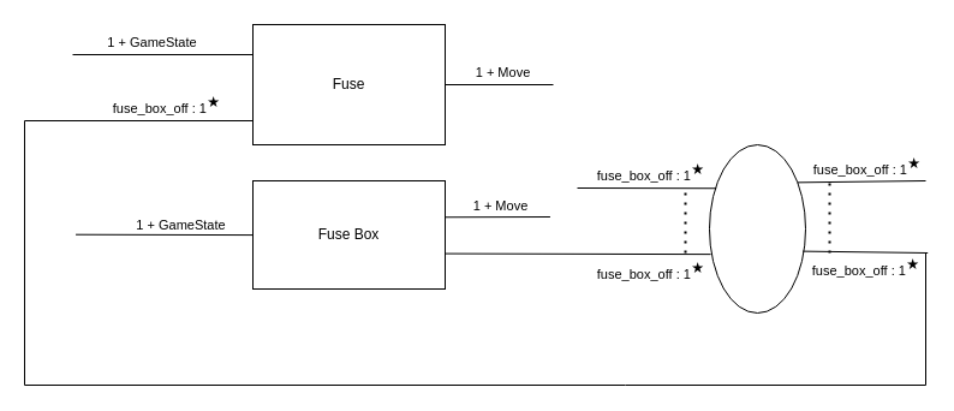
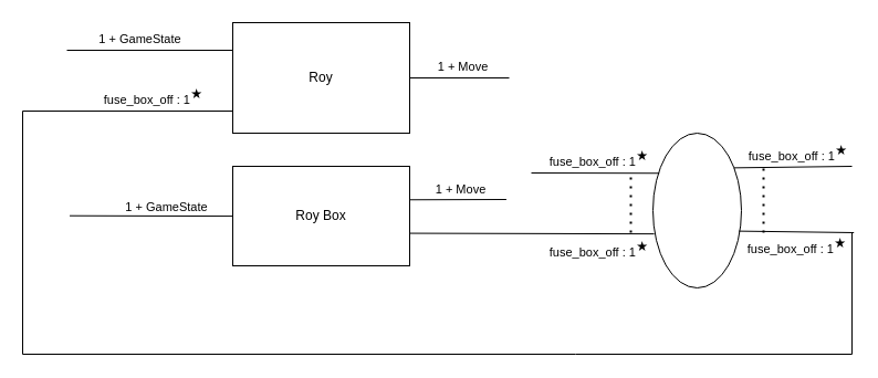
  <mxCell id="0" />
  <mxCell id="1" parent="0" />
- <mxCell id="2" value="Fuse" style="rounded=0;whiteSpace=wrap;html=1;" vertex="1" parent="1"><mxGeometry x="210" y="20" width="160" height="100" as="geometry" /></mxCell>
+ <mxCell id="2" value="Roy" style="rounded=0;whiteSpace=wrap;html=1;" vertex="1" parent="1"><mxGeometry x="210" y="20" width="160" height="100" as="geometry" /></mxCell>
  <mxCell id="3" value="" style="endArrow=none;html=1;rounded=0;exitX=0;exitY=0.25;exitDx=0;exitDy=0;" edge="1" parent="1" source="2"><mxGeometry width="50" height="50" relative="1" as="geometry"><mxPoint x="470" y="190" as="sourcePoint" /><mxPoint x="60" y="45" as="targetPoint" /></mxGeometry></mxCell>
  <mxCell id="4" value="1 + GameState" style="edgeLabel;html=1;align=center;verticalAlign=bottom;resizable=0;points=[];labelPosition=center;verticalLabelPosition=top;" vertex="1" connectable="0" parent="3"><mxGeometry x="0.133" y="-2" relative="1" as="geometry"><mxPoint as="offset" /></mxGeometry></mxCell>
  <mxCell id="5" value="" style="endArrow=none;html=1;rounded=0;exitX=0;exitY=0.75;exitDx=0;exitDy=0;" edge="1" parent="1"><mxGeometry width="50" height="50" relative="1" as="geometry"><mxPoint x="210" y="100" as="sourcePoint" /><mxPoint x="60" y="100" as="targetPoint" /></mxGeometry></mxCell>
  <mxCell id="6" value="fuse_box_off : 1&lt;span style=&quot;font-family: -apple-system, &amp;quot;system-ui&amp;quot;, &amp;quot;Segoe UI&amp;quot;, Roboto, sans-serif; font-size: 13px; text-align: left; text-wrap-mode: wrap; background-color: rgb(255, 255, 255);&quot;&gt;&lt;font style=&quot;color: rgb(0, 0, 0);&quot;&gt;&lt;sup&gt;★&lt;/sup&gt;&lt;/font&gt;&lt;/span&gt;" style="edgeLabel;html=1;align=center;verticalAlign=bottom;resizable=0;points=[];labelPosition=center;verticalLabelPosition=top;" vertex="1" connectable="0" parent="5"><mxGeometry x="-0.022" y="-1" relative="1" as="geometry"><mxPoint as="offset" /></mxGeometry></mxCell>
  <mxCell id="7" value="" style="endArrow=none;html=1;rounded=0;exitX=1;exitY=0.5;exitDx=0;exitDy=0;" edge="1" parent="1" source="2"><mxGeometry width="50" height="50" relative="1" as="geometry"><mxPoint x="760" y="10" as="sourcePoint" /><mxPoint x="460" y="70" as="targetPoint" /></mxGeometry></mxCell>
  <mxCell id="8" value="1 + Move" style="edgeLabel;html=1;align=center;verticalAlign=bottom;resizable=0;points=[];labelPosition=center;verticalLabelPosition=top;" vertex="1" connectable="0" parent="7"><mxGeometry x="0.035" y="2" relative="1" as="geometry"><mxPoint as="offset" /></mxGeometry></mxCell>
- <mxCell id="9" value="Fuse Box" style="rounded=0;whiteSpace=wrap;html=1;" vertex="1" parent="1"><mxGeometry x="210" y="150" width="160" height="90" as="geometry" /></mxCell>
+ <mxCell id="9" value="Roy Box" style="rounded=0;whiteSpace=wrap;html=1;" vertex="1" parent="1"><mxGeometry x="210" y="150" width="160" height="90" as="geometry" /></mxCell>
  <mxCell id="10" value="" style="endArrow=none;html=1;rounded=0;entryX=-0.016;entryY=0.571;entryDx=0;entryDy=0;entryPerimeter=0;" edge="1" parent="1"><mxGeometry width="50" height="50" relative="1" as="geometry"><mxPoint x="62.56" y="194.71" as="sourcePoint" /><mxPoint x="210" y="195.1" as="targetPoint" /></mxGeometry></mxCell>
  <mxCell id="11" value="1 + GameState" style="edgeLabel;html=1;align=center;verticalAlign=bottom;resizable=0;points=[];labelPosition=center;verticalLabelPosition=top;" vertex="1" connectable="0" parent="10"><mxGeometry x="0.182" relative="1" as="geometry"><mxPoint as="offset" /></mxGeometry></mxCell>
  <mxCell id="12" value="" style="endArrow=none;html=1;rounded=0;entryX=1.016;entryY=0.203;entryDx=0;entryDy=0;entryPerimeter=0;" edge="1" parent="1"><mxGeometry width="50" height="50" relative="1" as="geometry"><mxPoint x="457.44" y="180" as="sourcePoint" /><mxPoint x="370" y="180.27" as="targetPoint" /></mxGeometry></mxCell>
  <mxCell id="13" value="1 + Move" style="edgeLabel;html=1;align=center;verticalAlign=middle;resizable=0;points=[];" vertex="1" connectable="0" parent="12"><mxGeometry x="-0.046" y="-1" relative="1" as="geometry"><mxPoint y="-9" as="offset" /></mxGeometry></mxCell>
  <mxCell id="14" value="" style="endArrow=none;html=1;rounded=0;exitX=1.002;exitY=0.673;exitDx=0;exitDy=0;exitPerimeter=0;entryX=0.014;entryY=0.651;entryDx=0;entryDy=0;entryPerimeter=0;" edge="1" parent="1" target="19"><mxGeometry width="50" height="50" relative="1" as="geometry"><mxPoint x="370" y="210.57" as="sourcePoint" /><mxPoint x="520" y="210" as="targetPoint" /></mxGeometry></mxCell>
  <mxCell id="15" value="fuse_box_off : 1&lt;span style=&quot;text-wrap-mode: wrap; font-family: -apple-system, &amp;quot;system-ui&amp;quot;, &amp;quot;Segoe UI&amp;quot;, Roboto, sans-serif; font-size: 13px; text-align: left; background-color: rgb(255, 255, 255);&quot;&gt;&lt;font style=&quot;color: rgb(0, 0, 0);&quot;&gt;&lt;sup&gt;★&lt;/sup&gt;&lt;/font&gt;&lt;/span&gt;" style="edgeLabel;html=1;align=center;verticalAlign=top;resizable=0;points=[];labelPosition=center;verticalLabelPosition=bottom;" vertex="1" connectable="0" parent="14"><mxGeometry x="0.312" y="1" relative="1" as="geometry"><mxPoint x="25" as="offset" /></mxGeometry></mxCell>
  <mxCell id="16" value="" style="endArrow=none;html=1;rounded=0;" edge="1" parent="1"><mxGeometry width="50" height="50" relative="1" as="geometry"><mxPoint x="20" y="320" as="sourcePoint" /><mxPoint x="520" y="320" as="targetPoint" /></mxGeometry></mxCell>
  <mxCell id="17" value="" style="endArrow=none;html=1;rounded=0;" edge="1" parent="1"><mxGeometry width="50" height="50" relative="1" as="geometry"><mxPoint x="20" y="320" as="sourcePoint" /><mxPoint x="20" y="100" as="targetPoint" /></mxGeometry></mxCell>
  <mxCell id="18" value="" style="endArrow=none;html=1;rounded=0;" edge="1" parent="1"><mxGeometry width="50" height="50" relative="1" as="geometry"><mxPoint x="20" y="100" as="sourcePoint" /><mxPoint x="80" y="100" as="targetPoint" /></mxGeometry></mxCell>
  <mxCell id="19" value="" style="ellipse;whiteSpace=wrap;html=1;" vertex="1" parent="1"><mxGeometry x="590" y="120" width="80" height="140" as="geometry" /></mxCell>
  <mxCell id="20" value="" style="endArrow=none;html=1;rounded=0;entryX=0.071;entryY=0.259;entryDx=0;entryDy=0;entryPerimeter=0;" edge="1" parent="1" target="19"><mxGeometry width="50" height="50" relative="1" as="geometry"><mxPoint x="480" y="156" as="sourcePoint" /><mxPoint x="330" y="50" as="targetPoint" /></mxGeometry></mxCell>
  <mxCell id="21" value="fuse_box_off : 1&lt;span style=&quot;text-wrap-mode: wrap; font-family: -apple-system, &amp;quot;system-ui&amp;quot;, &amp;quot;Segoe UI&amp;quot;, Roboto, sans-serif; font-size: 13px; text-align: left; background-color: rgb(255, 255, 255);&quot;&gt;&lt;font style=&quot;color: rgb(0, 0, 0);&quot;&gt;&lt;sup&gt;★&lt;/sup&gt;&lt;/font&gt;&lt;/span&gt;" style="edgeLabel;html=1;align=center;verticalAlign=bottom;resizable=0;points=[];labelPosition=center;verticalLabelPosition=top;" vertex="1" connectable="0" parent="20"><mxGeometry x="0.319" y="1" relative="1" as="geometry"><mxPoint x="-16" as="offset" /></mxGeometry></mxCell>
  <mxCell id="22" value="" style="endArrow=none;dashed=1;html=1;dashPattern=1 3;strokeWidth=2;rounded=0;" edge="1" parent="1"><mxGeometry width="50" height="50" relative="1" as="geometry"><mxPoint x="570" y="210" as="sourcePoint" /><mxPoint x="570" y="160" as="targetPoint" /></mxGeometry></mxCell>
  <mxCell id="23" value="" style="endArrow=none;html=1;rounded=0;exitX=0.914;exitY=0.224;exitDx=0;exitDy=0;exitPerimeter=0;" edge="1" parent="1" source="19"><mxGeometry width="50" height="50" relative="1" as="geometry"><mxPoint x="280" y="190" as="sourcePoint" /><mxPoint x="770" y="150" as="targetPoint" /></mxGeometry></mxCell>
  <mxCell id="24" value="fuse_box_off : 1&lt;span style=&quot;text-wrap-mode: wrap; font-family: -apple-system, &amp;quot;system-ui&amp;quot;, &amp;quot;Segoe UI&amp;quot;, Roboto, sans-serif; font-size: 13px; text-align: left; background-color: rgb(255, 255, 255);&quot;&gt;&lt;font style=&quot;color: rgb(0, 0, 0);&quot;&gt;&lt;sup&gt;★&lt;/sup&gt;&lt;/font&gt;&lt;/span&gt;" style="edgeLabel;html=1;align=center;verticalAlign=bottom;resizable=0;points=[];labelPosition=center;verticalLabelPosition=top;" vertex="1" connectable="0" parent="23"><mxGeometry x="0.155" y="-1" relative="1" as="geometry"><mxPoint x="-5" y="-2" as="offset" /></mxGeometry></mxCell>
  <mxCell id="25" value="" style="endArrow=none;html=1;rounded=0;exitX=0.971;exitY=0.633;exitDx=0;exitDy=0;exitPerimeter=0;" edge="1" parent="1" source="19"><mxGeometry width="50" height="50" relative="1" as="geometry"><mxPoint x="280" y="190" as="sourcePoint" /><mxPoint x="771.714" y="210" as="targetPoint" /></mxGeometry></mxCell>
  <mxCell id="26" value="fuse_box_off : 1&lt;span style=&quot;text-wrap-mode: wrap; font-family: -apple-system, &amp;quot;system-ui&amp;quot;, &amp;quot;Segoe UI&amp;quot;, Roboto, sans-serif; font-size: 13px; text-align: left; background-color: rgb(255, 255, 255);&quot;&gt;&lt;font style=&quot;color: rgb(0, 0, 0);&quot;&gt;&lt;sup&gt;★&lt;/sup&gt;&lt;/font&gt;&lt;/span&gt;" style="edgeLabel;html=1;align=center;verticalAlign=top;resizable=0;points=[];labelPosition=center;verticalLabelPosition=bottom;" vertex="1" connectable="0" parent="25"><mxGeometry x="-0.055" y="2" relative="1" as="geometry"><mxPoint x="3" as="offset" /></mxGeometry></mxCell>
  <mxCell id="27" value="" style="endArrow=none;html=1;rounded=0;" edge="1" parent="1"><mxGeometry width="50" height="50" relative="1" as="geometry"><mxPoint x="770" y="210" as="sourcePoint" /><mxPoint x="770" y="320" as="targetPoint" /></mxGeometry></mxCell>
  <mxCell id="28" value="" style="endArrow=none;html=1;rounded=0;" edge="1" parent="1"><mxGeometry width="50" height="50" relative="1" as="geometry"><mxPoint x="520" y="320" as="sourcePoint" /><mxPoint x="770" y="320" as="targetPoint" /></mxGeometry></mxCell>
  <mxCell id="29" value="" style="endArrow=none;dashed=1;html=1;dashPattern=1 3;strokeWidth=2;rounded=0;" edge="1" parent="1"><mxGeometry width="50" height="50" relative="1" as="geometry"><mxPoint x="690" y="210" as="sourcePoint" /><mxPoint x="690" y="150" as="targetPoint" /></mxGeometry></mxCell>
